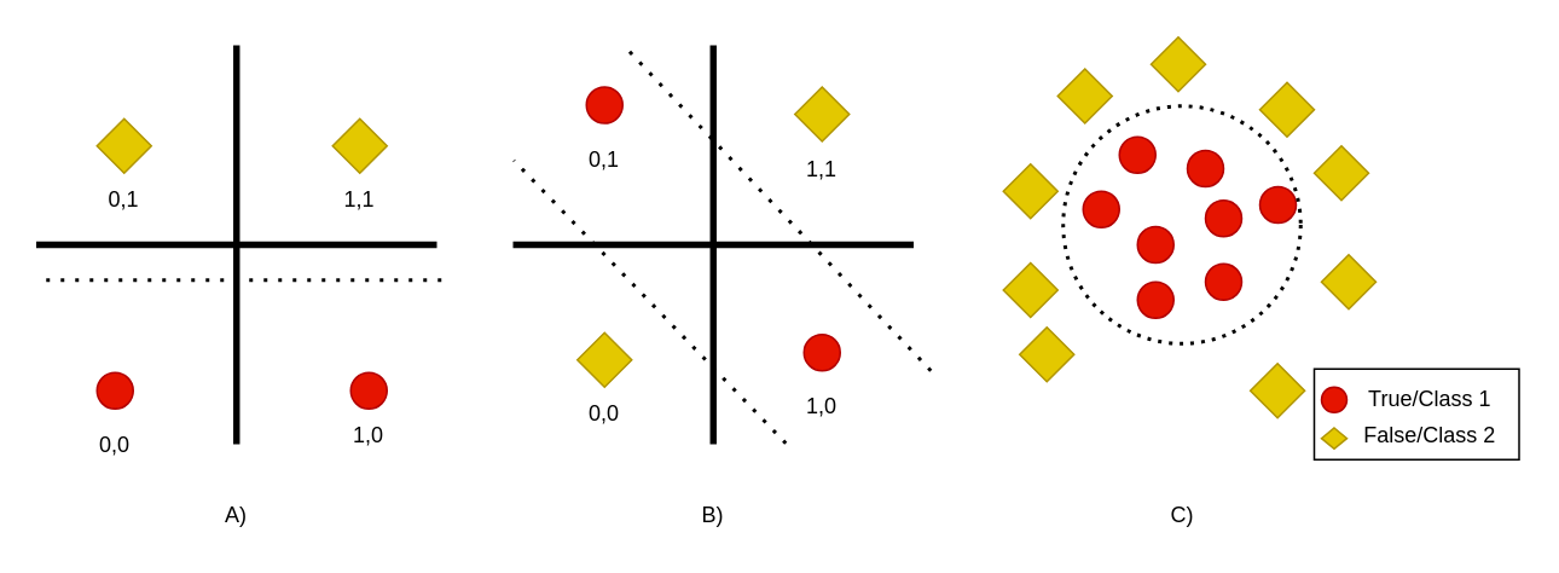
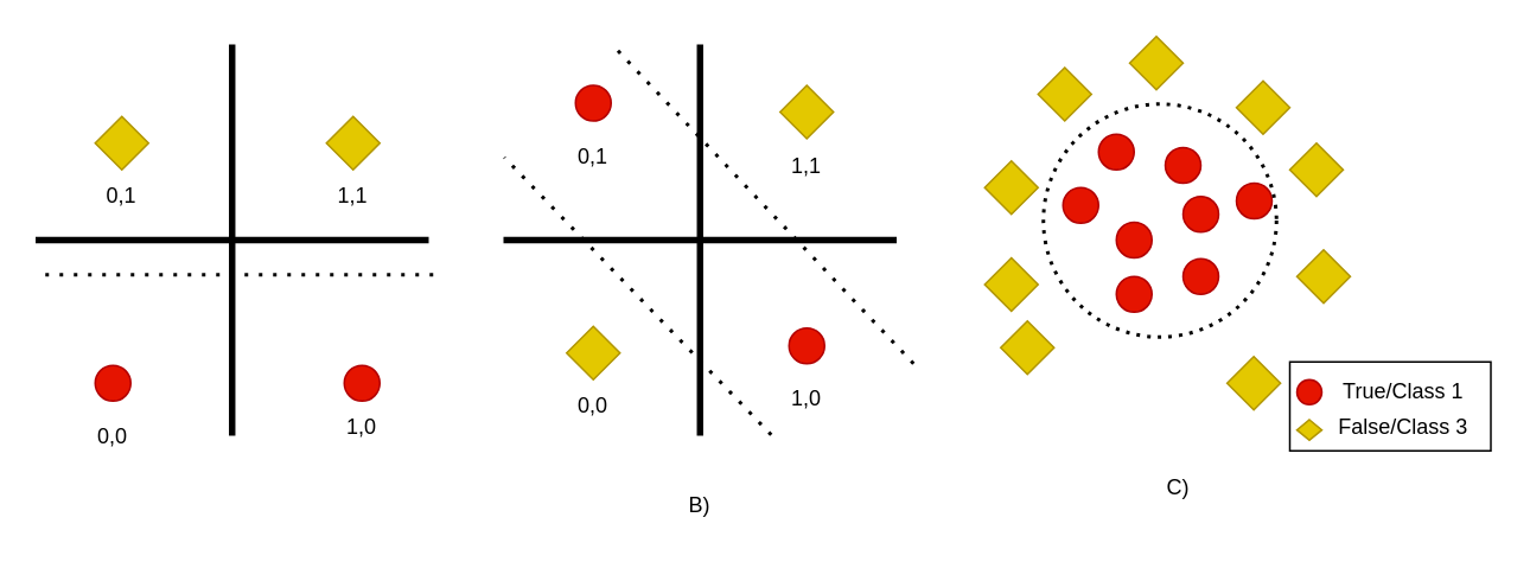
  <mxCell id="0" />
  <mxCell id="1" parent="0" />
  <mxCell id="2" value="" style="ellipse;whiteSpace=wrap;html=1;aspect=fixed;fillColor=#e51400;strokeColor=#B20000;fontColor=#ffffff;" vertex="1" parent="1"><mxGeometry x="664.5" y="145" width="20" height="20" as="geometry" /></mxCell>
  <mxCell id="3" value="" style="ellipse;whiteSpace=wrap;html=1;aspect=fixed;fillColor=#e51400;strokeColor=#B20000;fontColor=#ffffff;" vertex="1" parent="1"><mxGeometry x="664.5" y="110" width="20" height="20" as="geometry" /></mxCell>
  <mxCell id="4" value="" style="ellipse;whiteSpace=wrap;html=1;aspect=fixed;fillColor=#e51400;strokeColor=#B20000;fontColor=#ffffff;" vertex="1" parent="1"><mxGeometry x="627" y="155" width="20" height="20" as="geometry" /></mxCell>
  <mxCell id="5" value="" style="ellipse;whiteSpace=wrap;html=1;aspect=fixed;fillColor=#e51400;strokeColor=#B20000;fontColor=#ffffff;" vertex="1" parent="1"><mxGeometry x="654.5" y="82.5" width="20" height="20" as="geometry" /></mxCell>
  <mxCell id="6" value="" style="ellipse;whiteSpace=wrap;html=1;aspect=fixed;fillColor=#e51400;strokeColor=#B20000;fontColor=#ffffff;" vertex="1" parent="1"><mxGeometry x="617" y="75" width="20" height="20" as="geometry" /></mxCell>
  <mxCell id="7" value="" style="ellipse;whiteSpace=wrap;html=1;aspect=fixed;fillColor=#e51400;strokeColor=#B20000;fontColor=#ffffff;" vertex="1" parent="1"><mxGeometry x="597" y="105" width="20" height="20" as="geometry" /></mxCell>
  <mxCell id="8" value="" style="ellipse;whiteSpace=wrap;html=1;aspect=fixed;fillColor=#e51400;strokeColor=#B20000;fontColor=#ffffff;" vertex="1" parent="1"><mxGeometry x="694.5" y="102.5" width="20" height="20" as="geometry" /></mxCell>
  <mxCell id="9" value="" style="rhombus;whiteSpace=wrap;html=1;fillColor=#e3c800;strokeColor=#B09500;fontColor=#ffffff;" vertex="1" parent="1"><mxGeometry x="728.5" y="140" width="30" height="30" as="geometry" /></mxCell>
  <mxCell id="10" value="" style="rhombus;whiteSpace=wrap;html=1;fillColor=#e3c800;strokeColor=#B09500;fontColor=#ffffff;" vertex="1" parent="1"><mxGeometry x="724.5" y="80" width="30" height="30" as="geometry" /></mxCell>
  <mxCell id="11" value="" style="rhombus;whiteSpace=wrap;html=1;fillColor=#e3c800;strokeColor=#B09500;fontColor=#ffffff;" vertex="1" parent="1"><mxGeometry x="694.5" y="45" width="30" height="30" as="geometry" /></mxCell>
  <mxCell id="12" value="" style="rhombus;whiteSpace=wrap;html=1;fillColor=#e3c800;strokeColor=#B09500;fontColor=#ffffff;" vertex="1" parent="1"><mxGeometry x="583" y="37.5" width="30" height="30" as="geometry" /></mxCell>
  <mxCell id="13" value="" style="rhombus;whiteSpace=wrap;html=1;fillColor=#e3c800;strokeColor=#B09500;fontColor=#ffffff;" vertex="1" parent="1"><mxGeometry x="689.25" y="200" width="30" height="30" as="geometry" /></mxCell>
  <mxCell id="14" value="" style="rhombus;whiteSpace=wrap;html=1;fillColor=#e3c800;strokeColor=#B09500;fontColor=#ffffff;" vertex="1" parent="1"><mxGeometry x="553" y="144.5" width="30" height="30" as="geometry" /></mxCell>
  <mxCell id="15" value="" style="rhombus;whiteSpace=wrap;html=1;fillColor=#e3c800;strokeColor=#B09500;fontColor=#ffffff;" vertex="1" parent="1"><mxGeometry x="553" y="90" width="30" height="30" as="geometry" /></mxCell>
  <mxCell id="16" value="" style="rhombus;whiteSpace=wrap;html=1;fillColor=#e3c800;strokeColor=#B09500;fontColor=#ffffff;" vertex="1" parent="1"><mxGeometry x="562" y="180" width="30" height="30" as="geometry" /></mxCell>
  <mxCell id="17" value="" style="shape=cross;whiteSpace=wrap;html=1;size=0.012;fillColor=#000000;" vertex="1" parent="1"><mxGeometry x="20" y="25" width="220" height="219" as="geometry" /></mxCell>
  <mxCell id="18" value="" style="ellipse;whiteSpace=wrap;html=1;aspect=fixed;fillColor=#e51400;strokeColor=#B20000;fontColor=#ffffff;" vertex="1" parent="1"><mxGeometry x="193" y="205" width="20" height="20" as="geometry" /></mxCell>
  <mxCell id="19" value="" style="rhombus;whiteSpace=wrap;html=1;fillColor=#e3c800;strokeColor=#B09500;fontColor=#ffffff;" vertex="1" parent="1"><mxGeometry x="183" y="65" width="30" height="30" as="geometry" /></mxCell>
  <mxCell id="20" value="0,1" style="text;html=1;strokeColor=none;fillColor=none;align=center;verticalAlign=middle;whiteSpace=wrap;rounded=0;" vertex="1" parent="1"><mxGeometry x="48" y="100" width="40" height="20" as="geometry" /></mxCell>
  <mxCell id="21" value="1,1" style="text;html=1;strokeColor=none;fillColor=none;align=center;verticalAlign=middle;whiteSpace=wrap;rounded=0;" vertex="1" parent="1"><mxGeometry x="178" y="100" width="40" height="20" as="geometry" /></mxCell>
  <mxCell id="22" value="1,0&lt;span style=&quot;color: rgba(0 , 0 , 0 , 0) ; font-family: monospace ; font-size: 0px&quot;&gt;%3CmxGraphModel%3E%3Croot%3E%3CmxCell%20id%3D%220%22%2F%3E%3CmxCell%20id%3D%221%22%20parent%3D%220%22%2F%3E%3CmxCell%20id%3D%222%22%20value%3D%221%2C1%22%20style%3D%22text%3Bhtml%3D1%3BstrokeColor%3Dnone%3BfillColor%3Dnone%3Balign%3Dcenter%3BverticalAlign%3Dmiddle%3BwhiteSpace%3Dwrap%3Brounded%3D0%3B%22%20vertex%3D%221%22%20parent%3D%221%22%3E%3CmxGeometry%20x%3D%22580%22%20y%3D%22380%22%20width%3D%2240%22%20height%3D%2220%22%20as%3D%22geometry%22%2F%3E%3C%2FmxCell%3E%3C%2Froot%3E%3C%2FmxGraphModel%3E&lt;/span&gt;" style="text;html=1;strokeColor=none;fillColor=none;align=center;verticalAlign=middle;whiteSpace=wrap;rounded=0;" vertex="1" parent="1"><mxGeometry x="183" y="230" width="40" height="20" as="geometry" /></mxCell>
  <mxCell id="23" value="0,0" style="text;html=1;strokeColor=none;fillColor=none;align=center;verticalAlign=middle;whiteSpace=wrap;rounded=0;" vertex="1" parent="1"><mxGeometry x="43" y="235" width="40" height="20" as="geometry" /></mxCell>
  <mxCell id="24" value="" style="endArrow=none;dashed=1;html=1;dashPattern=1 3;strokeWidth=2;" edge="1" parent="1"><mxGeometry width="50" height="50" relative="1" as="geometry"><mxPoint x="243" y="154" as="sourcePoint" /><mxPoint x="20" y="154" as="targetPoint" /></mxGeometry></mxCell>
  <mxCell id="25" value="" style="ellipse;whiteSpace=wrap;html=1;aspect=fixed;fillColor=#e51400;strokeColor=#B20000;fontColor=#ffffff;" vertex="1" parent="1"><mxGeometry x="53" y="205" width="20" height="20" as="geometry" /></mxCell>
  <mxCell id="26" value="" style="rhombus;whiteSpace=wrap;html=1;fillColor=#e3c800;strokeColor=#B09500;fontColor=#ffffff;" vertex="1" parent="1"><mxGeometry x="53" y="65" width="30" height="30" as="geometry" /></mxCell>
  <mxCell id="27" value="" style="ellipse;whiteSpace=wrap;html=1;aspect=fixed;fillColor=#e51400;strokeColor=#B20000;fontColor=#ffffff;" vertex="1" parent="1"><mxGeometry x="323" y="47.5" width="20" height="20" as="geometry" /></mxCell>
  <mxCell id="28" value="" style="ellipse;whiteSpace=wrap;html=1;aspect=fixed;fillColor=#e51400;strokeColor=#B20000;fontColor=#ffffff;" vertex="1" parent="1"><mxGeometry x="443" y="184" width="20" height="20" as="geometry" /></mxCell>
  <mxCell id="29" value="" style="rhombus;whiteSpace=wrap;html=1;fillColor=#e3c800;strokeColor=#B09500;fontColor=#ffffff;" vertex="1" parent="1"><mxGeometry x="438" y="47.5" width="30" height="30" as="geometry" /></mxCell>
  <mxCell id="30" value="" style="rhombus;whiteSpace=wrap;html=1;fillColor=#e3c800;strokeColor=#B09500;fontColor=#ffffff;" vertex="1" parent="1"><mxGeometry x="318" y="183" width="30" height="30" as="geometry" /></mxCell>
  <mxCell id="31" value="0,1" style="text;html=1;strokeColor=none;fillColor=none;align=center;verticalAlign=middle;whiteSpace=wrap;rounded=0;" vertex="1" parent="1"><mxGeometry x="313" y="77.5" width="40" height="20" as="geometry" /></mxCell>
  <mxCell id="32" value="1,1" style="text;html=1;strokeColor=none;fillColor=none;align=center;verticalAlign=middle;whiteSpace=wrap;rounded=0;" vertex="1" parent="1"><mxGeometry x="433" y="82.5" width="40" height="20" as="geometry" /></mxCell>
  <mxCell id="33" value="1,0&lt;span style=&quot;color: rgba(0 , 0 , 0 , 0) ; font-family: monospace ; font-size: 0px&quot;&gt;%3CmxGraphModel%3E%3Croot%3E%3CmxCell%20id%3D%220%22%2F%3E%3CmxCell%20id%3D%221%22%20parent%3D%220%22%2F%3E%3CmxCell%20id%3D%222%22%20value%3D%221%2C1%22%20style%3D%22text%3Bhtml%3D1%3BstrokeColor%3Dnone%3BfillColor%3Dnone%3Balign%3Dcenter%3BverticalAlign%3Dmiddle%3BwhiteSpace%3Dwrap%3Brounded%3D0%3B%22%20vertex%3D%221%22%20parent%3D%221%22%3E%3CmxGeometry%20x%3D%22580%22%20y%3D%22380%22%20width%3D%2240%22%20height%3D%2220%22%20as%3D%22geometry%22%2F%3E%3C%2FmxCell%3E%3C%2Froot%3E%3C%2FmxGraphModel%3E&lt;/span&gt;" style="text;html=1;strokeColor=none;fillColor=none;align=center;verticalAlign=middle;whiteSpace=wrap;rounded=0;" vertex="1" parent="1"><mxGeometry x="433" y="214" width="40" height="20" as="geometry" /></mxCell>
  <mxCell id="34" value="0,0" style="text;html=1;strokeColor=none;fillColor=none;align=center;verticalAlign=middle;whiteSpace=wrap;rounded=0;" vertex="1" parent="1"><mxGeometry x="313" y="218" width="40" height="20" as="geometry" /></mxCell>
  <mxCell id="35" value="" style="endArrow=none;dashed=1;html=1;dashPattern=1 3;strokeWidth=2;" edge="1" parent="1"><mxGeometry width="50" height="50" relative="1" as="geometry"><mxPoint x="433" y="244" as="sourcePoint" /><mxPoint x="283" y="88" as="targetPoint" /></mxGeometry></mxCell>
  <mxCell id="36" value="" style="endArrow=none;dashed=1;html=1;dashPattern=1 3;strokeWidth=2;" edge="1" parent="1"><mxGeometry width="50" height="50" relative="1" as="geometry"><mxPoint x="513" y="204" as="sourcePoint" /><mxPoint x="343" y="24" as="targetPoint" /></mxGeometry></mxCell>
  <mxCell id="37" value="" style="shape=cross;whiteSpace=wrap;html=1;size=0.012;fillColor=#000000;" vertex="1" parent="1"><mxGeometry x="283" y="25" width="220" height="219" as="geometry" /></mxCell>
- <mxCell id="38" value="A)" style="text;html=1;strokeColor=none;fillColor=none;align=center;verticalAlign=middle;whiteSpace=wrap;rounded=0;" vertex="1" parent="1"><mxGeometry x="110" y="274" width="40" height="20" as="geometry" /></mxCell>
  <mxCell id="39" value="B)" style="text;html=1;strokeColor=none;fillColor=none;align=center;verticalAlign=middle;whiteSpace=wrap;rounded=0;" vertex="1" parent="1"><mxGeometry x="373" y="274" width="40" height="20" as="geometry" /></mxCell>
- <mxCell id="40" value="C)" style="text;html=1;strokeColor=none;fillColor=none;align=center;verticalAlign=middle;whiteSpace=wrap;rounded=0;" vertex="1" parent="1"><mxGeometry x="632" y="274" width="40" height="20" as="geometry" /></mxCell>
+ <mxCell id="40" value="C)" style="text;html=1;strokeColor=none;fillColor=none;align=center;verticalAlign=middle;whiteSpace=wrap;rounded=0;" vertex="1" parent="1"><mxGeometry x="642" y="264" width="40" height="20" as="geometry" /></mxCell>
  <mxCell id="41" value="" style="rounded=0;whiteSpace=wrap;html=1;fillColor=#FFFFFF;" vertex="1" parent="1"><mxGeometry x="724.5" y="203" width="113" height="50" as="geometry" /></mxCell>
  <mxCell id="42" value="" style="ellipse;whiteSpace=wrap;html=1;aspect=fixed;fillColor=#e51400;strokeColor=#B20000;fontColor=#ffffff;" vertex="1" parent="1"><mxGeometry x="728.5" y="213" width="14" height="14" as="geometry" /></mxCell>
  <mxCell id="43" value="True/Class 1" style="text;html=1;strokeColor=none;fillColor=none;align=center;verticalAlign=middle;whiteSpace=wrap;rounded=0;" vertex="1" parent="1"><mxGeometry x="749.25" y="215.5" width="78.5" height="9" as="geometry" /></mxCell>
- <mxCell id="44" value="False/Class 2" style="text;html=1;strokeColor=none;fillColor=none;align=center;verticalAlign=middle;whiteSpace=wrap;rounded=0;" vertex="1" parent="1"><mxGeometry x="749.25" y="235.5" width="78.5" height="9" as="geometry" /></mxCell>
+ <mxCell id="44" value="False/Class 3" style="text;html=1;strokeColor=none;fillColor=none;align=center;verticalAlign=middle;whiteSpace=wrap;rounded=0;" vertex="1" parent="1"><mxGeometry x="749.25" y="235.5" width="78.5" height="9" as="geometry" /></mxCell>
  <mxCell id="45" value="" style="rhombus;whiteSpace=wrap;html=1;fillColor=#e3c800;strokeColor=#B09500;fontColor=#ffffff;" vertex="1" parent="1"><mxGeometry x="728.5" y="235.5" width="14" height="11.5" as="geometry" /></mxCell>
  <mxCell id="46" value="" style="ellipse;whiteSpace=wrap;html=1;aspect=fixed;fillColor=#e51400;strokeColor=#B20000;fontColor=#ffffff;" vertex="1" parent="1"><mxGeometry x="627" y="124.5" width="20" height="20" as="geometry" /></mxCell>
  <mxCell id="47" value="" style="rhombus;whiteSpace=wrap;html=1;fillColor=#e3c800;strokeColor=#B09500;fontColor=#ffffff;" vertex="1" parent="1"><mxGeometry x="634.5" y="20" width="30" height="30" as="geometry" /></mxCell>
  <mxCell id="48" value="" style="ellipse;whiteSpace=wrap;html=1;aspect=fixed;strokeColor=#000000;fillColor=none;dashed=1;dashPattern=1 2;strokeWidth=2;" vertex="1" parent="1"><mxGeometry x="586" y="58" width="131" height="131" as="geometry" /></mxCell>
